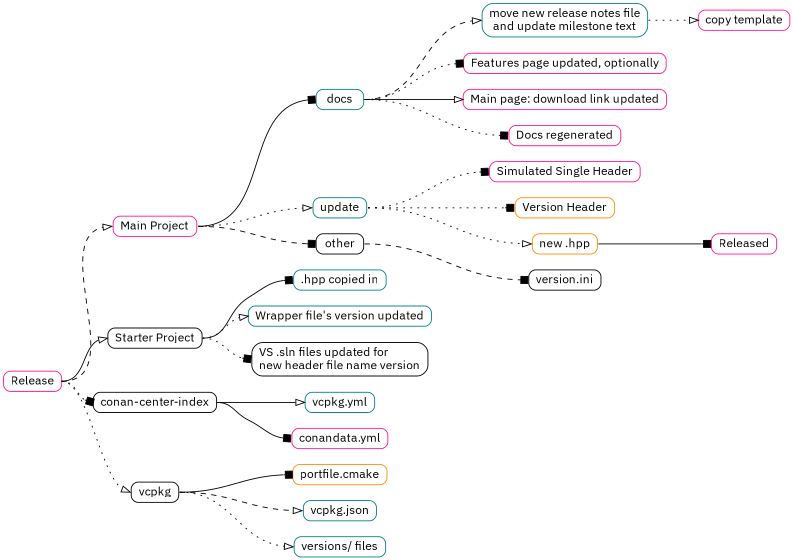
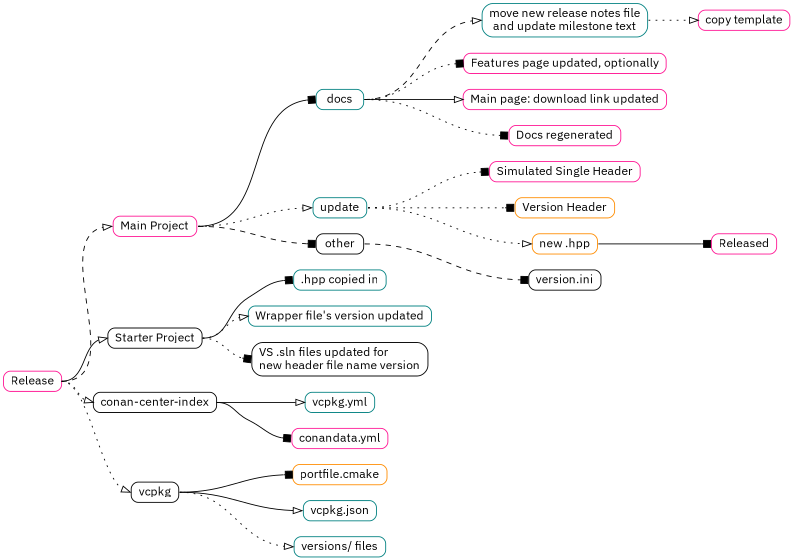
  digraph {
    fontname="IBM Plex Sans"
    rankdir=LR
    node [color=deeppink fontname="IBM Plex Sans" fontsize=14 shape=box style=rounded]
    edge [arrowhead=box fontname="IBM Plex Sans" fontsize=14 headport=w style=dotted tailport=e]
    Release [height=0.25]
    "Main Project" [height=0.25]
    "Starter Project" [color=black height=0.25]
    "conan-center-index" [color=black height=0.25]
    vcpkg [color=black height=0.25]
    docs [color=teal height=0.25]
    n7 [color=teal height=0.25 label=update]
    other [color=black height=0.25]
    ".hpp copied in" [color=teal height=0.25]
    "Wrapper file's version updated" [color=teal height=0.25]
    "VS .sln files updated for\lnew header file name version" [color=black height=0.25]
    n12 [color=teal height=0.25 label="vcpkg.yml"]
    "conandata.yml" [height=0.25]
    "portfile.cmake" [color=darkorange height=0.25]
    "vcpkg.json" [color=teal height=0.25]
    "versions/ files" [color=teal height=0.25]
    "move new release notes file\land update milestone text" [color=teal height=0.25]
    "Features page updated, optionally" [height=0.25]
    "Main page: download link updated" [height=0.25]
    "Docs regenerated" [height=0.25]
    "Simulated Single Header" [height=0.25]
    "Version Header" [color=darkorange height=0.25]
    "new .hpp" [color=darkorange height=0.25]
    "version.ini" [color=black height=0.25]
    "copy template" [height=0.25]
    Released [height=0.25]
    Release -> "Main Project" [arrowhead=onormal style=dashed]
    Release -> "Starter Project" [arrowhead=onormal style=solid]
-   Release -> "conan-center-index"
+   Release -> "conan-center-index" [arrowhead=onormal]
    Release -> vcpkg [arrowhead=onormal]
    "Main Project" -> docs [style=solid]
    "Main Project" -> n7 [arrowhead=onormal]
    "Main Project" -> other [style=dashed]
    "Starter Project" -> ".hpp copied in" [style=solid]
    "Starter Project" -> "Wrapper file's version updated" [arrowhead=onormal]
    "Starter Project" -> "VS .sln files updated for\lnew header file name version"
    "conan-center-index" -> n12 [arrowhead=onormal style=solid]
    "conan-center-index" -> "conandata.yml" [style=solid]
    vcpkg -> "portfile.cmake" [style=solid]
-   vcpkg -> "vcpkg.json" [arrowhead=onormal style=dashed]
+   vcpkg -> "vcpkg.json" [arrowhead=onormal style=solid]
    vcpkg -> "versions/ files" [arrowhead=onormal]
    docs -> "move new release notes file\land update milestone text" [arrowhead=onormal style=dashed]
    docs -> "Features page updated, optionally"
    docs -> "Main page: download link updated" [arrowhead=onormal style=solid]
    docs -> "Docs regenerated"
    n7 -> "Simulated Single Header"
    n7 -> "Version Header"
    n7 -> "new .hpp" [arrowhead=onormal]
    other -> "version.ini" [style=dashed]
    "move new release notes file\land update milestone text" -> "copy template" [arrowhead=onormal]
    "new .hpp" -> Released [style=solid]
  }
